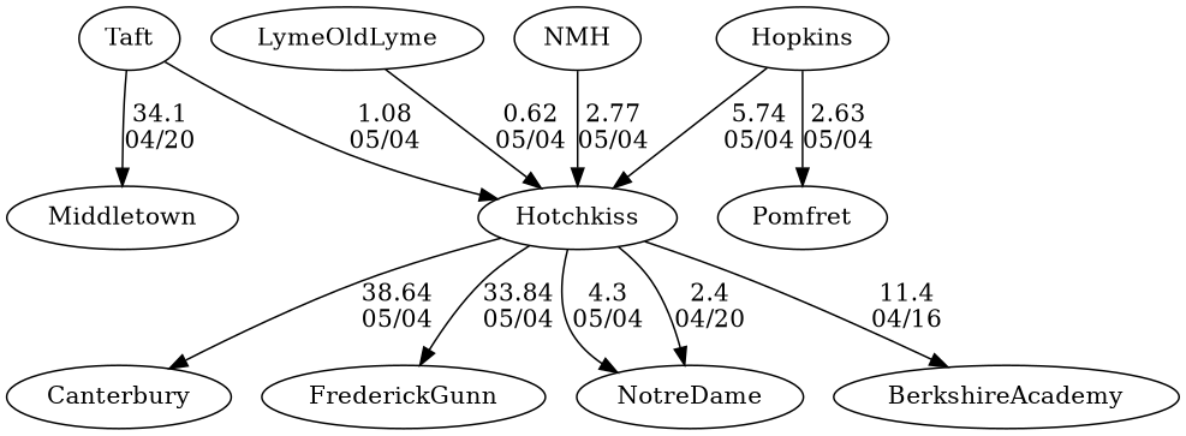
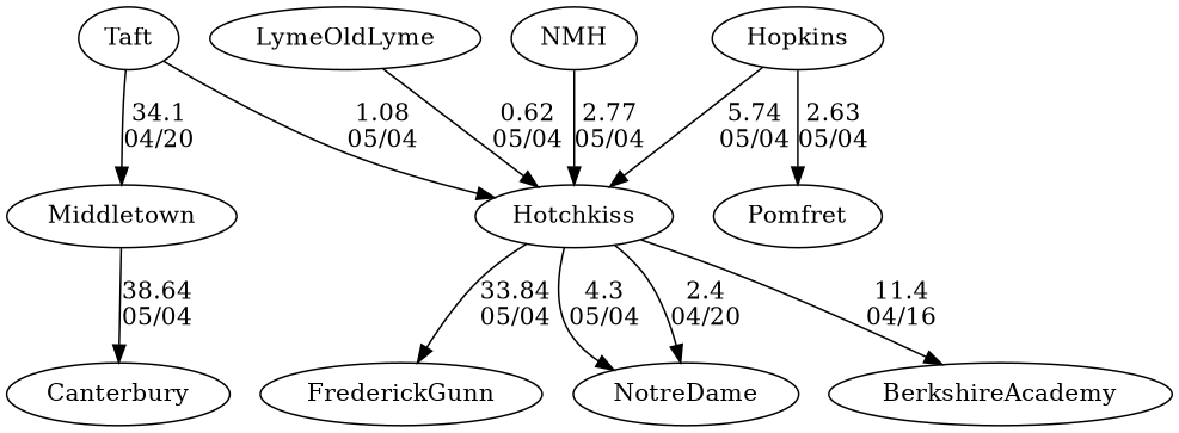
  digraph {
    edge [random=random weight=98]
    Taft
    Hotchkiss
    Middletown
    NotreDame
    FrederickGunn
    Canterbury
    BerkshireAcademy
    NMH
    Hopkins
    Pomfret
    LymeOldLyme
    Taft -> Hotchkiss [label="1.08\n05/04" weight=99]
    Taft -> Middletown [label="34.1\n04/20" weight=66]
    Hotchkiss -> NotreDame [label="2.4\n04/20"]
    Hotchkiss -> NotreDame [label="4.3\n05/04" weight=96]
    Hotchkiss -> FrederickGunn [label="33.84\n05/04" weight=67]
-   Hotchkiss -> Canterbury [label="38.64\n05/04" weight=62]
+   Middletown -> Canterbury [label="38.64\n05/04" weight=62]
    Hotchkiss -> BerkshireAcademy [label="11.4\n04/16" weight=89]
    NMH -> Hotchkiss [label="2.77\n05/04"]
    Hopkins -> Hotchkiss [label="5.74\n05/04" weight=95]
    Hopkins -> Pomfret [label="2.63\n05/04"]
    LymeOldLyme -> Hotchkiss [label="0.62\n05/04" weight=100]
  }
